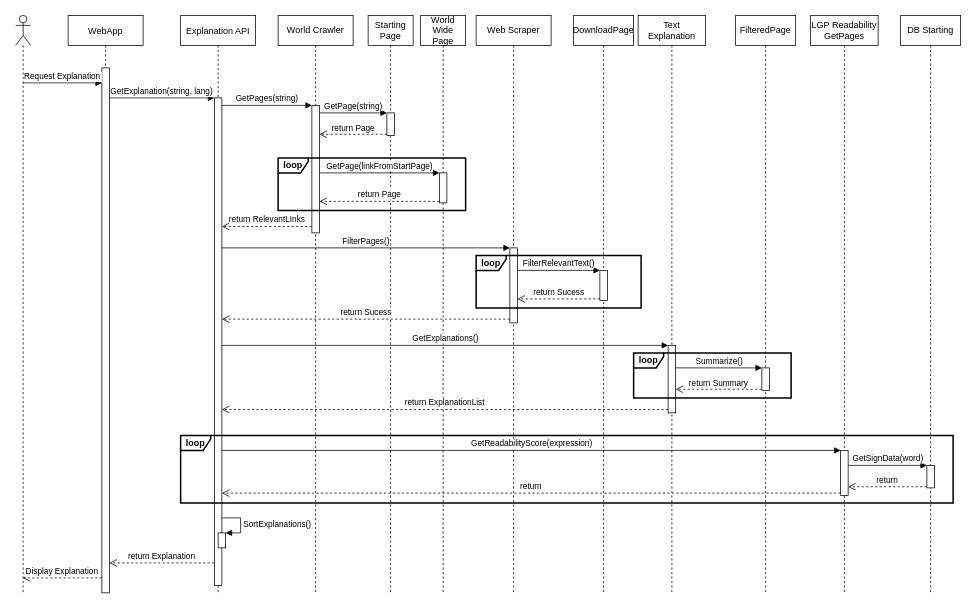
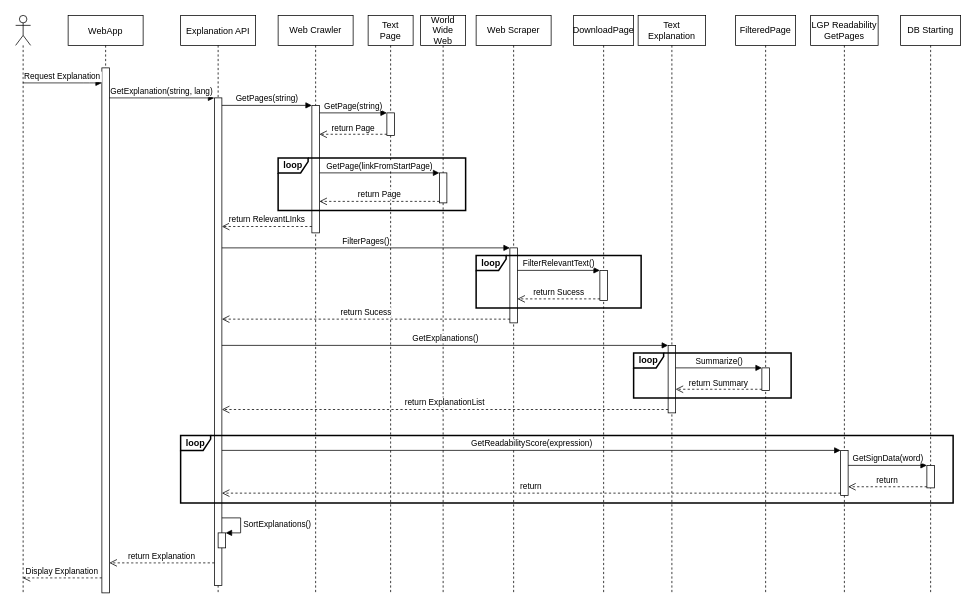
  <mxCell id="0" />
  <mxCell id="1" parent="0" />
  <mxCell id="2" value="WebApp" style="shape=umlLifeline;perimeter=lifelinePerimeter;container=1;collapsible=0;recursiveResize=0;rounded=0;shadow=0;strokeWidth=1;" parent="1" vertex="1"><mxGeometry x="90" y="20" width="100" height="770" as="geometry" /></mxCell>
  <mxCell id="3" value="" style="points=[];perimeter=orthogonalPerimeter;rounded=0;shadow=0;strokeWidth=1;" parent="2" vertex="1"><mxGeometry x="45" y="70" width="10" height="700" as="geometry" /></mxCell>
  <mxCell id="4" value="Explanation API" style="shape=umlLifeline;perimeter=lifelinePerimeter;container=1;collapsible=0;recursiveResize=0;rounded=0;shadow=0;strokeWidth=1;" parent="1" vertex="1"><mxGeometry x="240" y="20" width="100" height="770" as="geometry" /></mxCell>
  <mxCell id="5" value="" style="points=[];perimeter=orthogonalPerimeter;rounded=0;shadow=0;strokeWidth=1;" parent="4" vertex="1"><mxGeometry x="45" y="110" width="10" height="650" as="geometry" /></mxCell>
  <mxCell id="6" value="return Explanation" style="verticalAlign=bottom;endArrow=open;dashed=1;endSize=8;shadow=0;strokeWidth=1;" parent="1" source="5" target="3" edge="1"><mxGeometry relative="1" as="geometry"><mxPoint x="265" y="176" as="targetPoint" /><Array as="points"><mxPoint x="240" y="750" /></Array></mxGeometry></mxCell>
  <mxCell id="7" value="GetExplanation(string, lang)" style="verticalAlign=bottom;endArrow=block;entryX=0;entryY=0;shadow=0;strokeWidth=1;" parent="1" source="3" target="5" edge="1"><mxGeometry relative="1" as="geometry"><mxPoint x="265" y="100" as="sourcePoint" /></mxGeometry></mxCell>
  <mxCell id="8" value="" style="shape=umlLifeline;participant=umlActor;perimeter=lifelinePerimeter;whiteSpace=wrap;html=1;container=1;collapsible=0;recursiveResize=0;verticalAlign=top;spacingTop=36;outlineConnect=0;" parent="1" vertex="1"><mxGeometry x="20" y="20" width="20" height="770" as="geometry" /></mxCell>
- <mxCell id="9" value="&lt;div&gt;Starting&lt;/div&gt;&lt;div&gt;Page&lt;br&gt;&lt;/div&gt;" style="shape=umlLifeline;perimeter=lifelinePerimeter;whiteSpace=wrap;html=1;container=1;collapsible=0;recursiveResize=0;outlineConnect=0;" parent="1" vertex="1"><mxGeometry x="490" y="20" width="60" height="770" as="geometry" /></mxCell>
+ <mxCell id="9" value="&lt;div&gt;Text&lt;/div&gt;&lt;div&gt;Page&lt;br&gt;&lt;/div&gt;" style="shape=umlLifeline;perimeter=lifelinePerimeter;whiteSpace=wrap;html=1;container=1;collapsible=0;recursiveResize=0;outlineConnect=0;" parent="1" vertex="1"><mxGeometry x="490" y="20" width="60" height="770" as="geometry" /></mxCell>
  <mxCell id="10" value="" style="html=1;points=[];perimeter=orthogonalPerimeter;" parent="9" vertex="1"><mxGeometry x="25" y="130" width="10" height="30" as="geometry" /></mxCell>
  <mxCell id="11" value="return Page" style="html=1;verticalAlign=bottom;endArrow=open;dashed=1;endSize=8;exitX=0;exitY=0.95;" parent="1" source="10" target="17" edge="1"><mxGeometry relative="1" as="geometry"><mxPoint x="490" y="211" as="targetPoint" /></mxGeometry></mxCell>
  <mxCell id="12" value="GetPage(string)" style="html=1;verticalAlign=bottom;endArrow=block;entryX=0;entryY=0;" parent="1" source="17" target="10" edge="1"><mxGeometry relative="1" as="geometry"><mxPoint x="470" y="135" as="sourcePoint" /></mxGeometry></mxCell>
- <mxCell id="13" value="&lt;div&gt;World&lt;/div&gt;&lt;div&gt;Wide&lt;/div&gt;&lt;div&gt;Page&lt;/div&gt;" style="shape=umlLifeline;perimeter=lifelinePerimeter;whiteSpace=wrap;html=1;container=1;collapsible=0;recursiveResize=0;outlineConnect=0;" parent="1" vertex="1"><mxGeometry x="560" y="20" width="60" height="770" as="geometry" /></mxCell>
+ <mxCell id="13" value="&lt;div&gt;World&lt;/div&gt;&lt;div&gt;Wide&lt;/div&gt;&lt;div&gt;Web&lt;/div&gt;" style="shape=umlLifeline;perimeter=lifelinePerimeter;whiteSpace=wrap;html=1;container=1;collapsible=0;recursiveResize=0;outlineConnect=0;" parent="1" vertex="1"><mxGeometry x="560" y="20" width="60" height="770" as="geometry" /></mxCell>
  <mxCell id="14" value="" style="html=1;points=[];perimeter=orthogonalPerimeter;" parent="13" vertex="1"><mxGeometry x="25" y="210" width="10" height="40" as="geometry" /></mxCell>
  <mxCell id="15" value="GetPage(linkFromStartPage)" style="html=1;verticalAlign=bottom;endArrow=block;entryX=0;entryY=0;" parent="1" target="14" edge="1"><mxGeometry relative="1" as="geometry"><mxPoint x="425" y="230" as="sourcePoint" /></mxGeometry></mxCell>
- <mxCell id="16" value="World Crawler" style="shape=umlLifeline;perimeter=lifelinePerimeter;whiteSpace=wrap;html=1;container=1;collapsible=0;recursiveResize=0;outlineConnect=0;" parent="1" vertex="1"><mxGeometry x="370" y="20" width="100" height="770" as="geometry" /></mxCell>
+ <mxCell id="16" value="Web Crawler" style="shape=umlLifeline;perimeter=lifelinePerimeter;whiteSpace=wrap;html=1;container=1;collapsible=0;recursiveResize=0;outlineConnect=0;" parent="1" vertex="1"><mxGeometry x="370" y="20" width="100" height="770" as="geometry" /></mxCell>
  <mxCell id="17" value="" style="html=1;points=[];perimeter=orthogonalPerimeter;" parent="16" vertex="1"><mxGeometry x="45" y="120" width="10" height="170" as="geometry" /></mxCell>
  <mxCell id="18" value="GetPages(string)" style="html=1;verticalAlign=bottom;endArrow=block;entryX=0;entryY=0;" parent="1" source="5" target="17" edge="1"><mxGeometry relative="1" as="geometry"><mxPoint x="310" y="125" as="sourcePoint" /></mxGeometry></mxCell>
  <mxCell id="19" value="return RelevantLInks" style="html=1;verticalAlign=bottom;endArrow=open;dashed=1;endSize=8;exitX=0;exitY=0.95;" parent="1" source="17" target="5" edge="1"><mxGeometry relative="1" as="geometry"><mxPoint x="320" y="210" as="targetPoint" /></mxGeometry></mxCell>
  <mxCell id="20" value="return Page" style="html=1;verticalAlign=bottom;endArrow=open;dashed=1;endSize=8;exitX=0;exitY=0.95;" parent="1" source="14" edge="1"><mxGeometry relative="1" as="geometry"><mxPoint x="425" y="268" as="targetPoint" /></mxGeometry></mxCell>
  <mxCell id="21" value="Web Scraper" style="shape=umlLifeline;perimeter=lifelinePerimeter;whiteSpace=wrap;html=1;container=1;collapsible=0;recursiveResize=0;outlineConnect=0;" parent="1" vertex="1"><mxGeometry x="634" y="20" width="100" height="770" as="geometry" /></mxCell>
  <mxCell id="22" value="" style="html=1;points=[];perimeter=orthogonalPerimeter;" parent="21" vertex="1"><mxGeometry x="45" y="310" width="10" height="100" as="geometry" /></mxCell>
  <mxCell id="23" value="FilterPages()" style="html=1;verticalAlign=bottom;endArrow=block;entryX=0;entryY=0;" parent="1" source="5" target="22" edge="1"><mxGeometry relative="1" as="geometry"><mxPoint x="750" y="410" as="sourcePoint" /></mxGeometry></mxCell>
  <mxCell id="24" value="return Sucess" style="html=1;verticalAlign=bottom;endArrow=open;dashed=1;endSize=8;exitX=0;exitY=0.95;" parent="1" source="22" target="5" edge="1"><mxGeometry relative="1" as="geometry"><mxPoint x="310" y="505" as="targetPoint" /></mxGeometry></mxCell>
  <mxCell id="25" value="DownloadPage" style="shape=umlLifeline;perimeter=lifelinePerimeter;whiteSpace=wrap;html=1;container=1;collapsible=0;recursiveResize=0;outlineConnect=0;" parent="1" vertex="1"><mxGeometry x="764" y="20" width="80" height="770" as="geometry" /></mxCell>
  <mxCell id="26" value="" style="html=1;points=[];perimeter=orthogonalPerimeter;" parent="25" vertex="1"><mxGeometry x="35" y="340" width="10" height="40" as="geometry" /></mxCell>
  <mxCell id="27" value="FilterRelevantText()" style="html=1;verticalAlign=bottom;endArrow=block;entryX=0;entryY=0;" parent="1" source="22" target="26" edge="1"><mxGeometry relative="1" as="geometry"><mxPoint x="870" y="340" as="sourcePoint" /></mxGeometry></mxCell>
  <mxCell id="28" value="return Sucess" style="html=1;verticalAlign=bottom;endArrow=open;dashed=1;endSize=8;exitX=0;exitY=0.95;" parent="1" source="26" target="22" edge="1"><mxGeometry relative="1" as="geometry"><mxPoint x="870" y="416" as="targetPoint" /></mxGeometry></mxCell>
  <mxCell id="29" value="Text Explanation" style="shape=umlLifeline;perimeter=lifelinePerimeter;whiteSpace=wrap;html=1;container=1;collapsible=0;recursiveResize=0;outlineConnect=0;" parent="1" vertex="1"><mxGeometry x="850" y="20" width="90" height="770" as="geometry" /></mxCell>
  <mxCell id="30" value="" style="html=1;points=[];perimeter=orthogonalPerimeter;" parent="29" vertex="1"><mxGeometry x="40" y="440" width="10" height="90" as="geometry" /></mxCell>
  <mxCell id="31" value="FilteredPage" style="shape=umlLifeline;perimeter=lifelinePerimeter;whiteSpace=wrap;html=1;container=1;collapsible=0;recursiveResize=0;outlineConnect=0;" parent="1" vertex="1"><mxGeometry x="980" y="20" width="80" height="770" as="geometry" /></mxCell>
  <mxCell id="32" value="" style="html=1;points=[];perimeter=orthogonalPerimeter;" parent="31" vertex="1"><mxGeometry x="35" y="470" width="10" height="30" as="geometry" /></mxCell>
  <mxCell id="33" value="GetExplanations()" style="html=1;verticalAlign=bottom;endArrow=block;entryX=0;entryY=0;" parent="1" source="5" target="30" edge="1"><mxGeometry relative="1" as="geometry"><mxPoint x="1020" y="570" as="sourcePoint" /></mxGeometry></mxCell>
  <mxCell id="34" value="return ExplanationList" style="html=1;verticalAlign=bottom;endArrow=open;dashed=1;endSize=8;exitX=0;exitY=0.95;" parent="1" source="30" target="5" edge="1"><mxGeometry relative="1" as="geometry"><mxPoint x="1020" y="646" as="targetPoint" /></mxGeometry></mxCell>
  <mxCell id="35" value="Summarize()" style="html=1;verticalAlign=bottom;endArrow=block;entryX=0;entryY=0;" parent="1" source="30" target="32" edge="1"><mxGeometry relative="1" as="geometry"><mxPoint x="1110" y="498" as="sourcePoint" /></mxGeometry></mxCell>
  <mxCell id="36" value="return Summary" style="html=1;verticalAlign=bottom;endArrow=open;dashed=1;endSize=8;exitX=0;exitY=0.95;" parent="1" source="32" target="30" edge="1"><mxGeometry relative="1" as="geometry"><mxPoint x="1160" y="566" as="targetPoint" /></mxGeometry></mxCell>
  <mxCell id="37" value="DB Starting" style="shape=umlLifeline;perimeter=lifelinePerimeter;whiteSpace=wrap;html=1;container=1;collapsible=0;recursiveResize=0;outlineConnect=0;" parent="1" vertex="1"><mxGeometry x="1200" y="20" width="80" height="770" as="geometry" /></mxCell>
  <mxCell id="38" value="" style="html=1;points=[];perimeter=orthogonalPerimeter;" vertex="1" parent="37"><mxGeometry x="35" y="600" width="10" height="30" as="geometry" /></mxCell>
  <mxCell id="39" value="Display Explanation" style="verticalAlign=bottom;endArrow=open;dashed=1;endSize=8;shadow=0;strokeWidth=1;" parent="1" source="3" target="8" edge="1"><mxGeometry relative="1" as="geometry"><mxPoint x="75" y="770" as="targetPoint" /><mxPoint x="140" y="770" as="sourcePoint" /><Array as="points"><mxPoint x="90" y="770" /></Array></mxGeometry></mxCell>
  <mxCell id="40" value="Request Explanation" style="verticalAlign=bottom;endArrow=block;shadow=0;strokeWidth=1;" parent="1" source="8" target="3" edge="1"><mxGeometry relative="1" as="geometry"><mxPoint x="-20" y="120" as="sourcePoint" /><mxPoint x="140" y="120" as="targetPoint" /><Array as="points"><mxPoint x="120" y="110" /></Array></mxGeometry></mxCell>
  <mxCell id="41" value="loop" style="shape=umlFrame;whiteSpace=wrap;html=1;width=40;height=20;strokeWidth=2;fontStyle=1" parent="1" vertex="1"><mxGeometry x="634" y="340" width="220" height="70" as="geometry" /></mxCell>
  <mxCell id="42" value="loop" style="shape=umlFrame;whiteSpace=wrap;html=1;width=40;height=20;fontStyle=1;strokeWidth=2;" parent="1" vertex="1"><mxGeometry x="370" y="210" width="250" height="70" as="geometry" /></mxCell>
  <mxCell id="43" value="loop" style="shape=umlFrame;whiteSpace=wrap;html=1;width=40;height=20;fontStyle=1;strokeWidth=2;" parent="1" vertex="1"><mxGeometry x="844" y="470" width="210" height="60" as="geometry" /></mxCell>
  <mxCell id="44" value="&lt;div&gt;LGP Readability GetPages&lt;br&gt;&lt;/div&gt;" style="shape=umlLifeline;perimeter=lifelinePerimeter;whiteSpace=wrap;html=1;container=1;collapsible=0;recursiveResize=0;outlineConnect=0;" vertex="1" parent="1"><mxGeometry x="1080" y="20" width="90" height="770" as="geometry" /></mxCell>
  <mxCell id="45" value="" style="html=1;points=[];perimeter=orthogonalPerimeter;" vertex="1" parent="44"><mxGeometry x="40" y="580" width="10" height="60" as="geometry" /></mxCell>
  <mxCell id="46" value="return" style="html=1;verticalAlign=bottom;endArrow=open;dashed=1;endSize=8;exitX=0;exitY=0.95;" edge="1" source="45" parent="1"><mxGeometry relative="1" as="geometry"><mxPoint x="295" y="657" as="targetPoint" /></mxGeometry></mxCell>
  <mxCell id="47" value="GetReadabilityScore(expression)" style="html=1;verticalAlign=bottom;endArrow=block;entryX=0;entryY=0;" edge="1" target="45" parent="1"><mxGeometry relative="1" as="geometry"><mxPoint x="295" y="600" as="sourcePoint" /></mxGeometry></mxCell>
  <mxCell id="48" value="return" style="html=1;verticalAlign=bottom;endArrow=open;dashed=1;endSize=8;exitX=0;exitY=0.95;" edge="1" source="38" parent="1" target="45"><mxGeometry relative="1" as="geometry"><mxPoint x="1150" y="658" as="targetPoint" /></mxGeometry></mxCell>
  <mxCell id="49" value="GetSignData(word)" style="html=1;verticalAlign=bottom;endArrow=block;entryX=0;entryY=0;" edge="1" target="38" parent="1" source="45"><mxGeometry relative="1" as="geometry"><mxPoint x="1170" y="610" as="sourcePoint" /></mxGeometry></mxCell>
  <mxCell id="50" value="loop" style="shape=umlFrame;whiteSpace=wrap;html=1;width=40;height=20;fontStyle=1;strokeWidth=2;" vertex="1" parent="1"><mxGeometry x="240" y="580" width="1030" height="90" as="geometry" /></mxCell>
  <mxCell id="51" value="" style="html=1;points=[];perimeter=orthogonalPerimeter;" vertex="1" parent="1"><mxGeometry x="290" y="710" width="10" height="20" as="geometry" /></mxCell>
  <mxCell id="52" value="SortExplanations()" style="edgeStyle=orthogonalEdgeStyle;html=1;align=left;spacingLeft=2;endArrow=block;rounded=0;entryX=1;entryY=0;" edge="1" target="51" parent="1"><mxGeometry relative="1" as="geometry"><mxPoint x="295" y="690" as="sourcePoint" /><Array as="points"><mxPoint x="320" y="690" /></Array></mxGeometry></mxCell>
